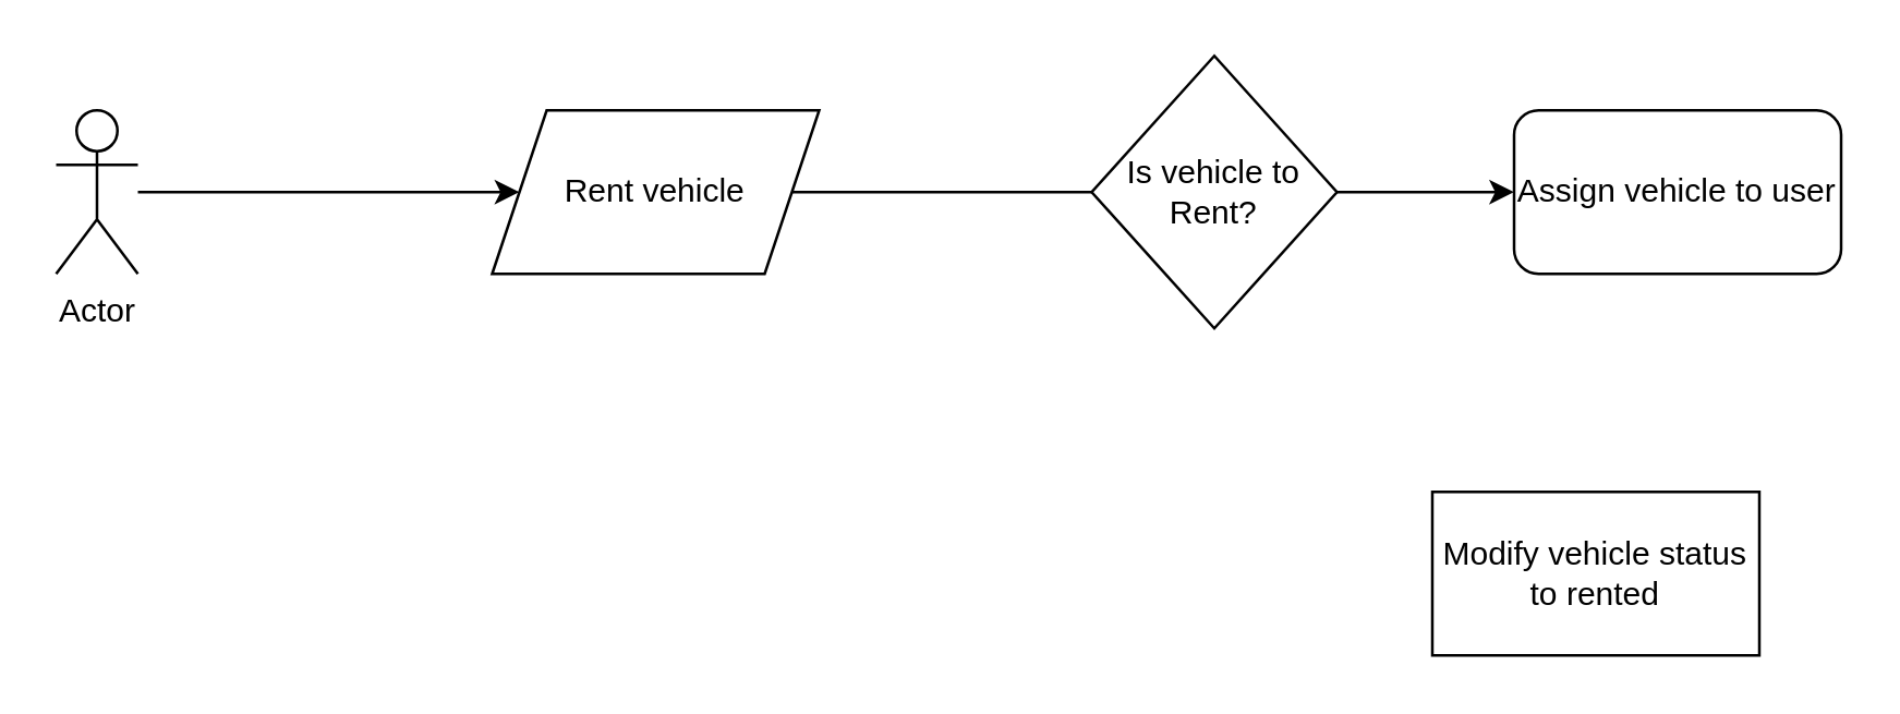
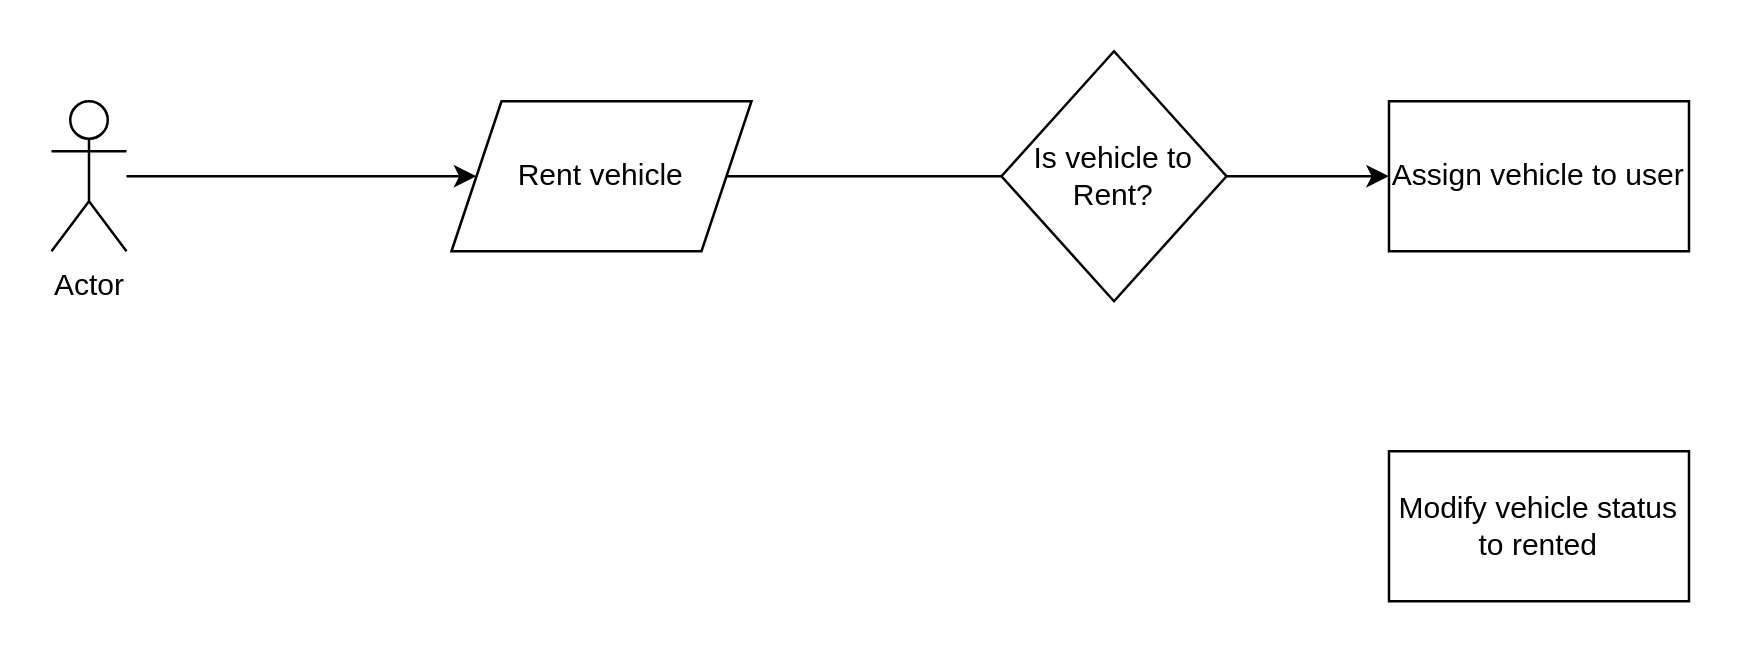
  <mxCell id="0" />
  <mxCell id="1" parent="0" />
  <mxCell id="2" style="edgeStyle=orthogonalEdgeStyle;rounded=0;orthogonalLoop=1;jettySize=auto;html=1;entryX=0;entryY=0.5;entryDx=0;entryDy=0;" parent="1" source="3" target="5" edge="1"><mxGeometry relative="1" as="geometry"><mxPoint x="340" y="70" as="targetPoint" /></mxGeometry></mxCell>
  <mxCell id="3" value="Actor" style="shape=umlActor;verticalLabelPosition=bottom;verticalAlign=top;html=1;outlineConnect=0;" parent="1" vertex="1"><mxGeometry x="20" y="40" width="30" height="60" as="geometry" /></mxCell>
  <mxCell id="4" value="" style="edgeStyle=orthogonalEdgeStyle;rounded=0;orthogonalLoop=1;jettySize=auto;html=1;endArrow=none;" parent="1" source="5" target="7" edge="1"><mxGeometry relative="1" as="geometry" /></mxCell>
  <mxCell id="5" value="Rent vehicle" style="shape=parallelogram;perimeter=parallelogramPerimeter;whiteSpace=wrap;html=1;fixedSize=1;" parent="1" vertex="1"><mxGeometry x="180" y="40" width="120" height="60" as="geometry" /></mxCell>
  <mxCell id="6" value="" style="edgeStyle=orthogonalEdgeStyle;rounded=0;orthogonalLoop=1;jettySize=auto;html=1;" parent="1" source="7" target="8" edge="1"><mxGeometry relative="1" as="geometry" /></mxCell>
  <mxCell id="7" value="Is vehicle to Rent?" style="rhombus;whiteSpace=wrap;html=1;" parent="1" vertex="1"><mxGeometry x="400" y="20" width="90" height="100" as="geometry" /></mxCell>
- <mxCell id="8" value="Assign vehicle to user" style="whiteSpace=wrap;html=1;rounded=1;" parent="1" vertex="1"><mxGeometry x="555" y="40" width="120" height="60" as="geometry" /></mxCell>
- <mxCell id="9" value="Modify vehicle status to rented" style="whiteSpace=wrap;html=1;" parent="1" vertex="1"><mxGeometry x="525" y="180" width="120" height="60" as="geometry" /></mxCell>
+ <mxCell id="8" value="Assign vehicle to user" style="whiteSpace=wrap;html=1;" parent="1" vertex="1"><mxGeometry x="555" y="40" width="120" height="60" as="geometry" /></mxCell>
+ <mxCell id="9" value="Modify vehicle status to rented" style="whiteSpace=wrap;html=1;" parent="1" vertex="1"><mxGeometry x="555" y="180" width="120" height="60" as="geometry" /></mxCell>
